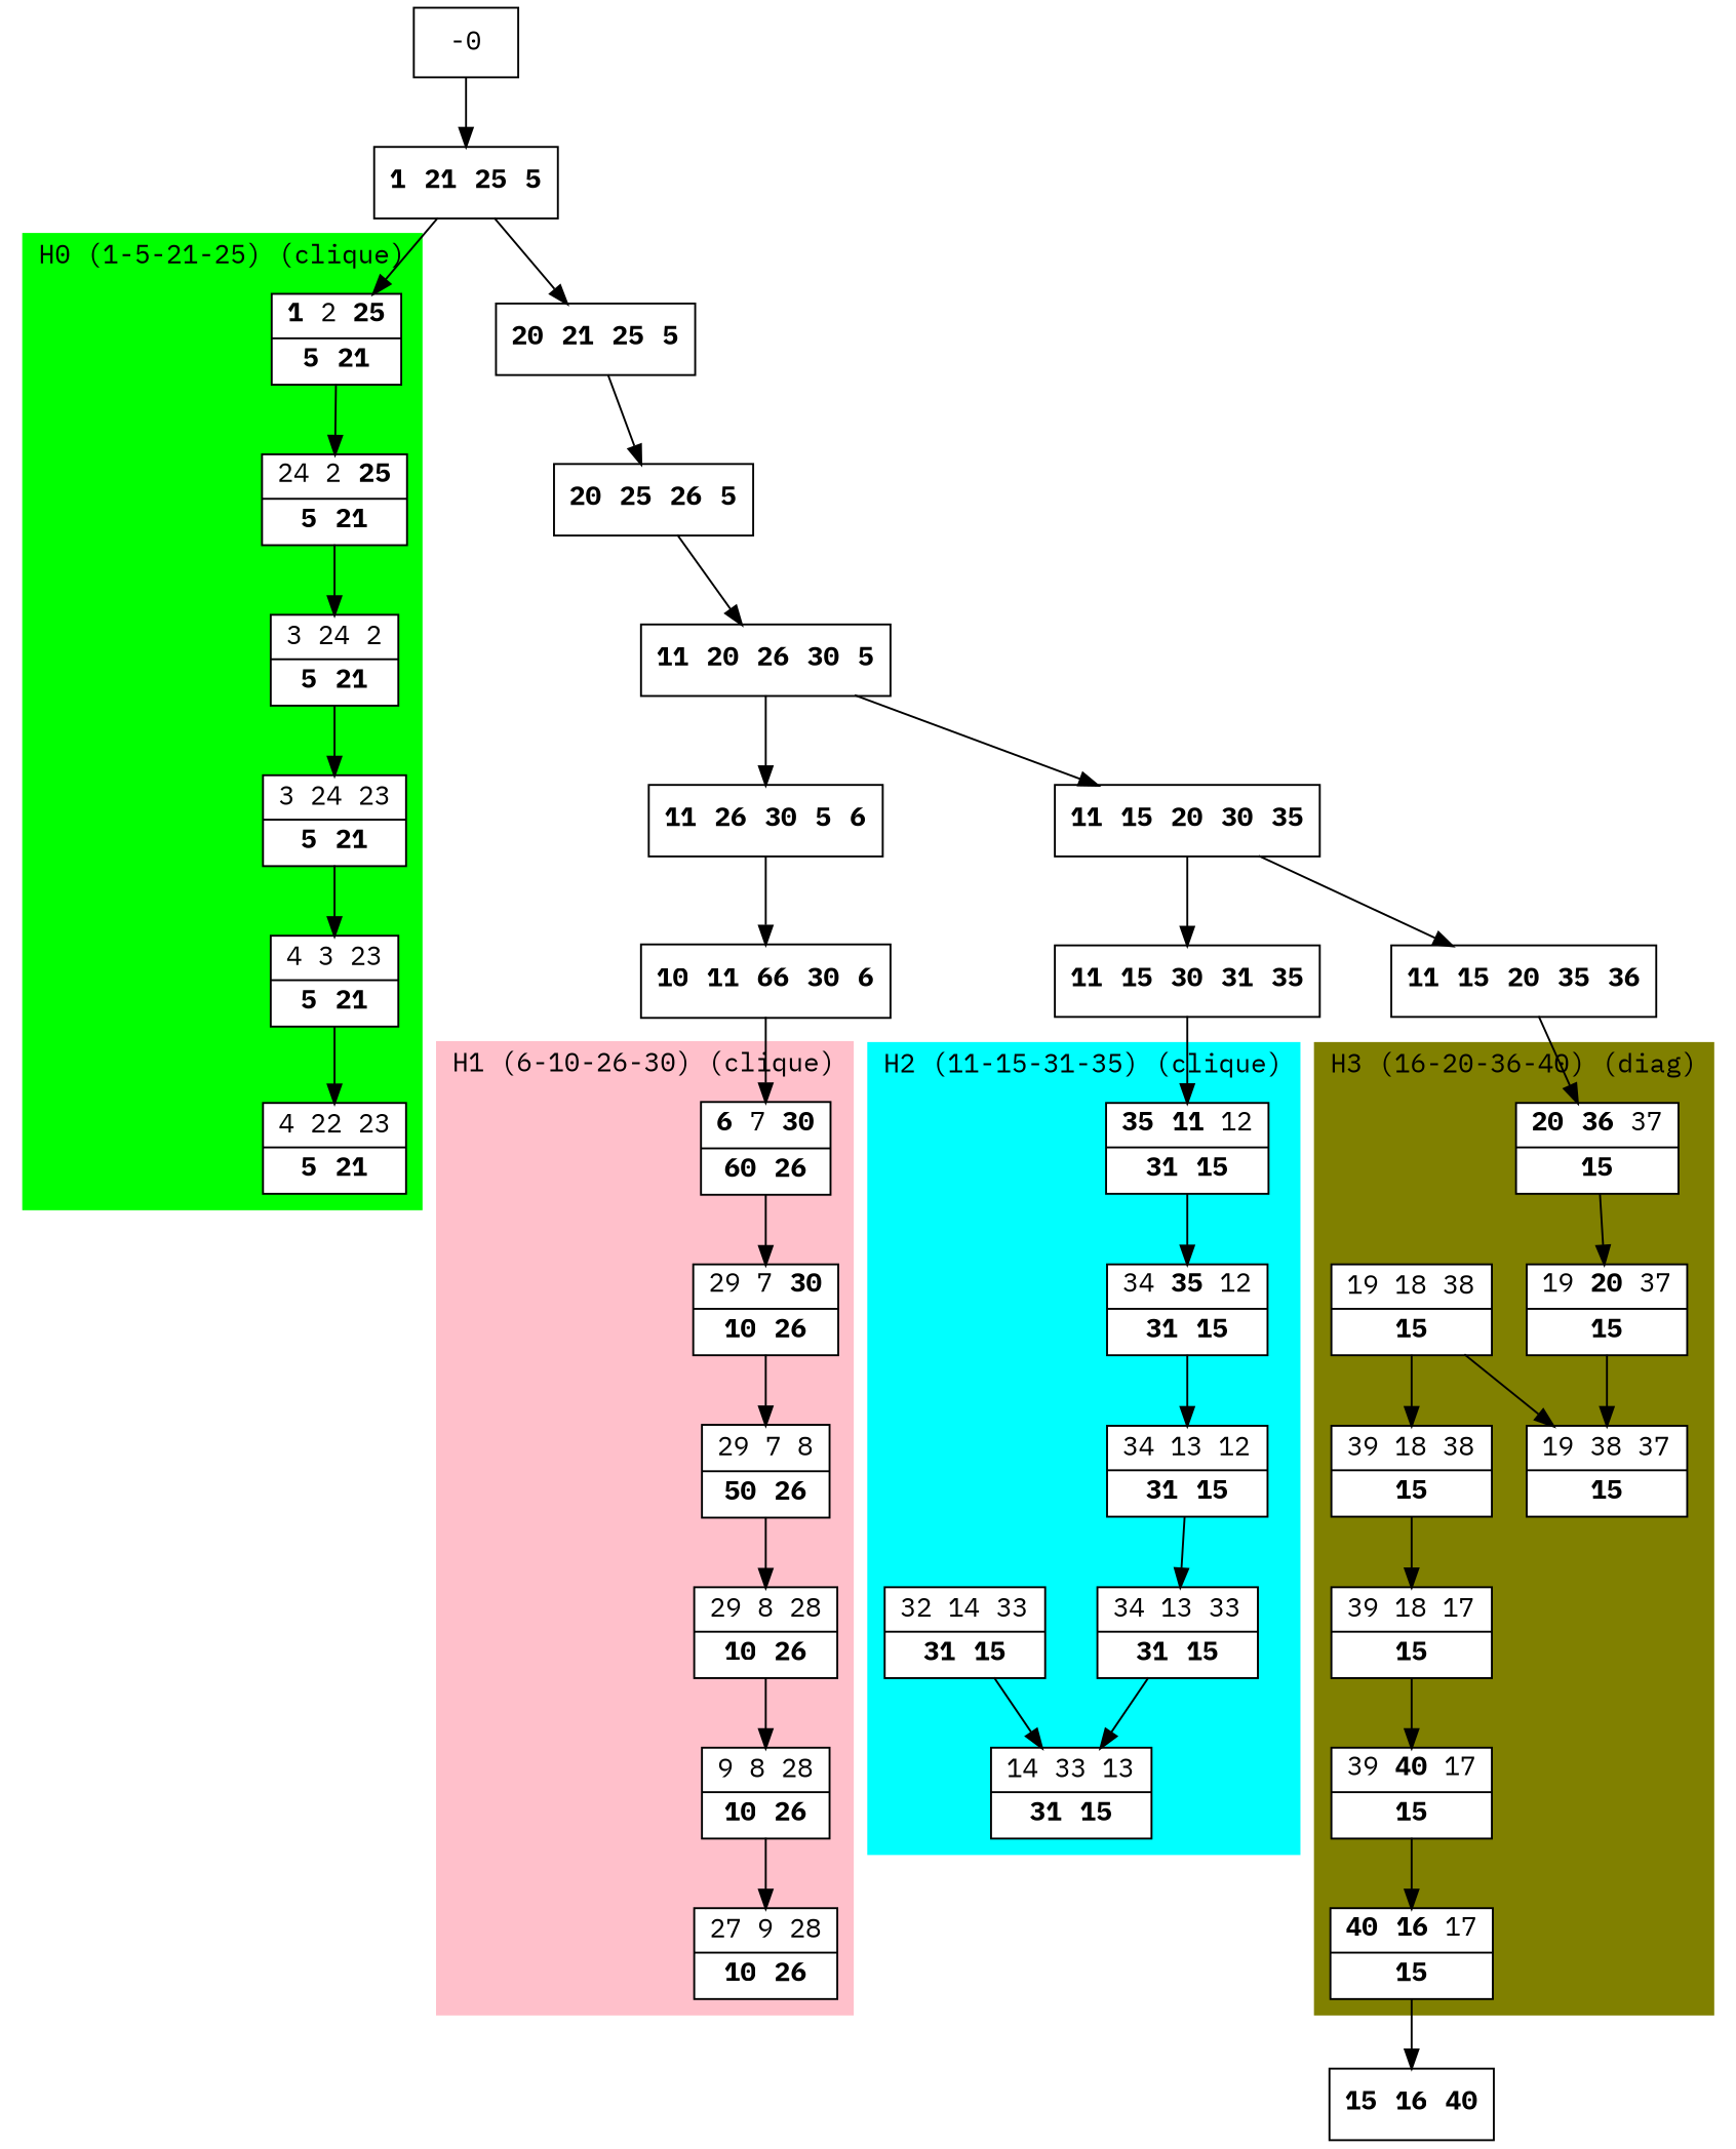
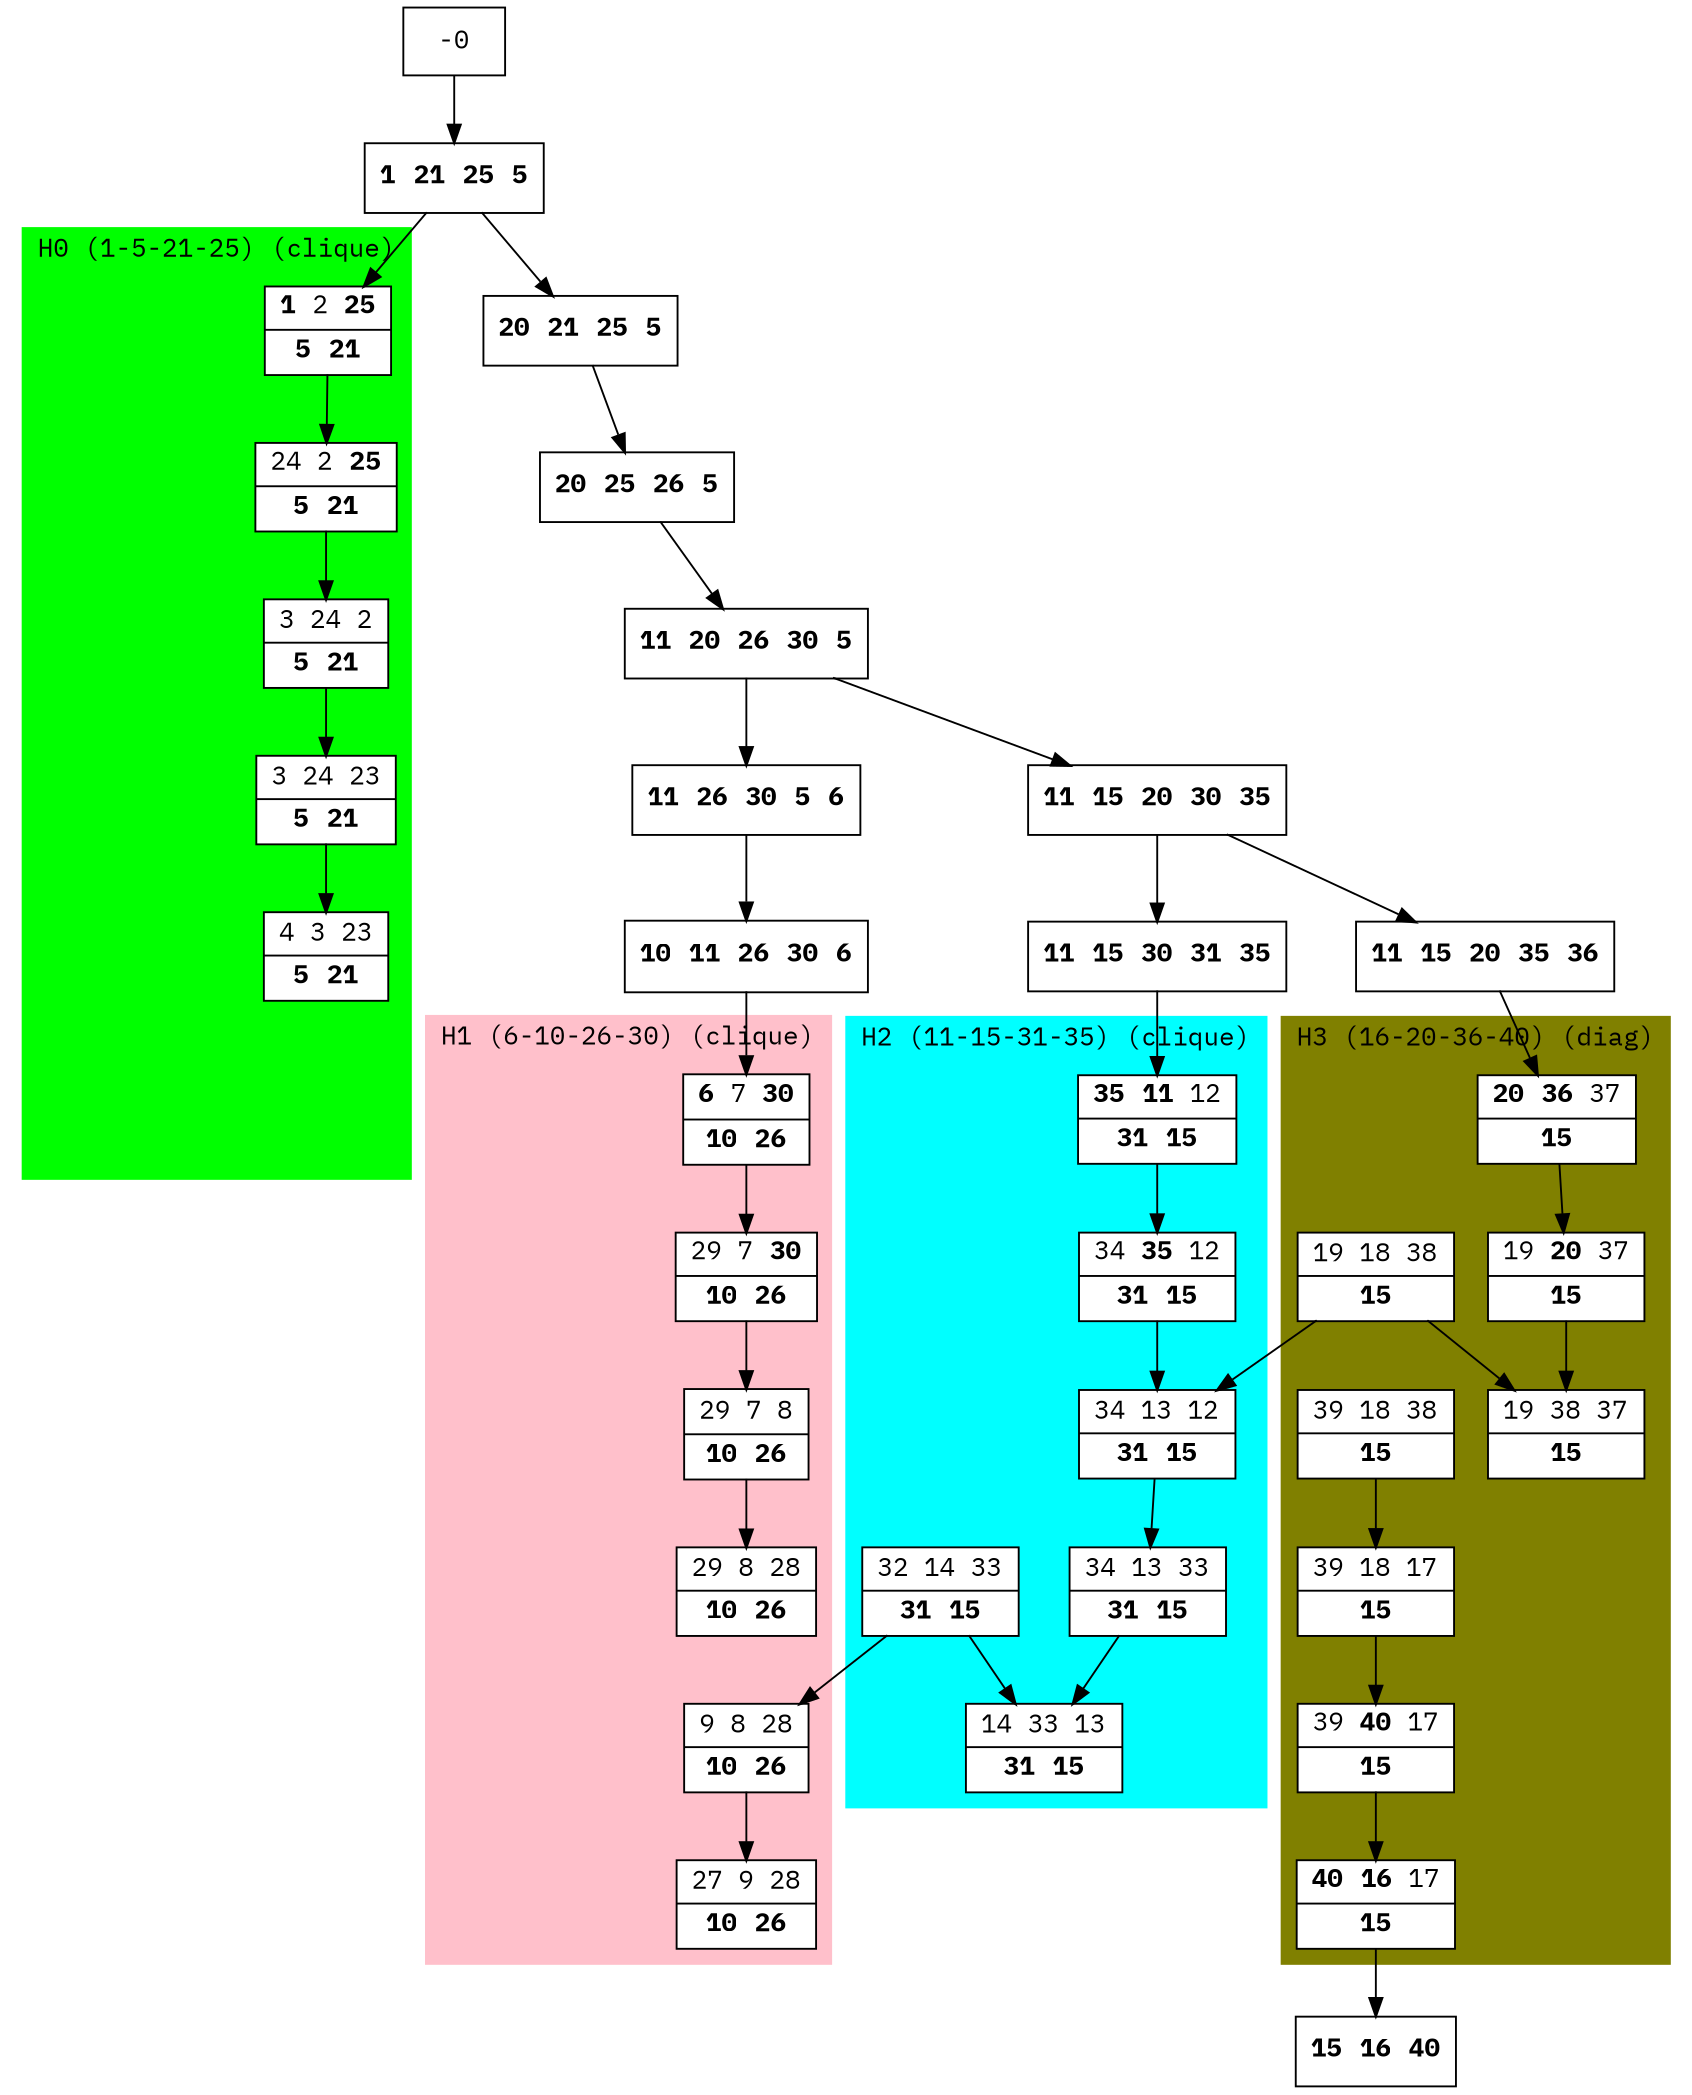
  digraph {
    fontname="IBM Plex Mono"
    node [fillcolor=white fontname="IBM Plex Mono" shape=record style=filled]
    edge [fontname="IBM Plex Mono"]
    n1 [label=<{ <b>1</b> 2 <b>25</b>|  <b>5</b> <b>21</b>}>]
    n2 [label=<{ 24 2 <b>25</b>|  <b>5</b> <b>21</b>}>]
    n3 [label=<{ 3 24 2|  <b>5</b> <b>21</b>}>]
    n4 [label=<{ 3 24 23|  <b>5</b> <b>21</b>}>]
    n5 [label=<{ 4 3 23|  <b>5</b> <b>21</b>}>]
-   n6 [label=<{ 4 22 23|  <b>5</b> <b>21</b>}>]
-   n7 [label=<{ <b>6</b> 7 <b>30</b>|  <b>60</b> <b>26</b>}>]
+   n7 [label=<{ <b>6</b> 7 <b>30</b>|  <b>10</b> <b>26</b>}>]
    n8 [label=<{ 29 7 <b>30</b>|  <b>10</b> <b>26</b>}>]
-   n9 [label=<{ 29 7 8|  <b>50</b> <b>26</b>}>]
+   n9 [label=<{ 29 7 8|  <b>10</b> <b>26</b>}>]
    n10 [label=<{ 29 8 28|  <b>10</b> <b>26</b>}>]
    n11 [label=<{ 9 8 28|  <b>10</b> <b>26</b>}>]
    n12 [label=<{ 27 9 28|  <b>10</b> <b>26</b>}>]
    n13 [label=<{ <b>35</b> <b>11</b> 12|  <b>31</b> <b>15</b>}>]
    n14 [label=<{ 34 <b>35</b> 12|  <b>31</b> <b>15</b>}>]
    n15 [label=<{ 34 13 12|  <b>31</b> <b>15</b>}>]
    n16 [label=<{ 34 13 33|  <b>31</b> <b>15</b>}>]
    n17 [label=<{ 14 33 13|  <b>31</b> <b>15</b>}>]
    n18 [label=<{ 32 14 33|  <b>31</b> <b>15</b>}>]
    n19 [label=<{ <b>20</b> <b>36</b> 37|  <b>15</b>}>]
    n20 [label=<{ 19 <b>20</b> 37|  <b>15</b>}>]
    n21 [label=<{ 19 38 37|  <b>15</b>}>]
    n22 [label=<{ 19 18 38|  <b>15</b>}>]
    n23 [label=<{ 39 18 38|  <b>15</b>}>]
    n24 [label=<{ 39 18 17|  <b>15</b>}>]
    n25 [label=<{ 39 <b>40</b> 17|  <b>15</b>}>]
    n26 [label=<{ <b>40</b> <b>16</b> 17|  <b>15</b>}>]
    n27 [label=<{ <b>15</b> <b>16</b> <b>40</b>}> fillcolor="" style=""]
    n28 [label=<{ <b>1</b> <b>21</b> <b>25</b> <b>5</b>}> fillcolor="" style=""]
    n29 [label=<{ <b>20</b> <b>21</b> <b>25</b> <b>5</b>}> fillcolor="" style=""]
    n30 [label=<{ <b>20</b> <b>25</b> <b>26</b> <b>5</b>}> fillcolor="" style=""]
    n31 [label=-0 shape=box fillcolor="" style=""]
    n32 [label=<{ <b>11</b> <b>20</b> <b>26</b> <b>30</b> <b>5</b>}> fillcolor="" style=""]
    n33 [label=<{ <b>11</b> <b>26</b> <b>30</b> <b>5</b> <b>6</b>}> fillcolor="" style=""]
    n34 [label=<{ <b>11</b> <b>15</b> <b>20</b> <b>30</b> <b>35</b>}> fillcolor="" style=""]
-   n35 [label=<{ <b>10</b> <b>11</b> <b>66</b> <b>30</b> <b>6</b>}> fillcolor="" style=""]
+   n35 [label=<{ <b>10</b> <b>11</b> <b>26</b> <b>30</b> <b>6</b>}> fillcolor="" style=""]
    n36 [label=<{ <b>11</b> <b>15</b> <b>30</b> <b>31</b> <b>35</b>}> fillcolor="" style=""]
    n37 [label=<{ <b>11</b> <b>15</b> <b>20</b> <b>35</b> <b>36</b>}> fillcolor="" style=""]
    subgraph cluster_1 {
      color=lime
      label="H0 (1-5-21-25) (clique)"
      labeljust=l
      style=filled
      n1
      n2
      n3
      n4
      n5
-     n6
    }
    subgraph cluster_2 {
      color=pink
      label="H1 (6-10-26-30) (clique)"
      labeljust=l
      style=filled
      n7
      n8
      n9
      n10
      n11
      n12
    }
    subgraph cluster_3 {
      color=cyan
      label="H2 (11-15-31-35) (clique)"
      labeljust=l
      style=filled
      n13
      n14
      n15
      n16
      n17
      n18
    }
    subgraph cluster_4 {
      color=olive
      label="H3 (16-20-36-40) (diag)"
      labeljust=l
      style=filled
      n19
      n20
      n21
      n22
      n23
      n24
      n25
      n26
    }
    n1 -> n2
    n2 -> n3
    n3 -> n4
    n4 -> n5
-   n5 -> n6
    n7 -> n8
    n8 -> n9
    n9 -> n10
-   n10 -> n11
+   n18 -> n11
    n11 -> n12
    n13 -> n14
    n14 -> n15
    n15 -> n16
    n16 -> n17
    n18 -> n17
    n19 -> n20
    n20 -> n21
    n22 -> n21
-   n22 -> n23
+   n22 -> n15
    n23 -> n24
    n24 -> n25
    n25 -> n26
    n26 -> n27
    n28 -> n1
    n28 -> n29
    n29 -> n30
    n30 -> n32
    n31 -> n28
    n32 -> n33
    n32 -> n34
    n33 -> n35
    n34 -> n36
    n34 -> n37
    n35 -> n7
    n36 -> n13
    n37 -> n19
  }
